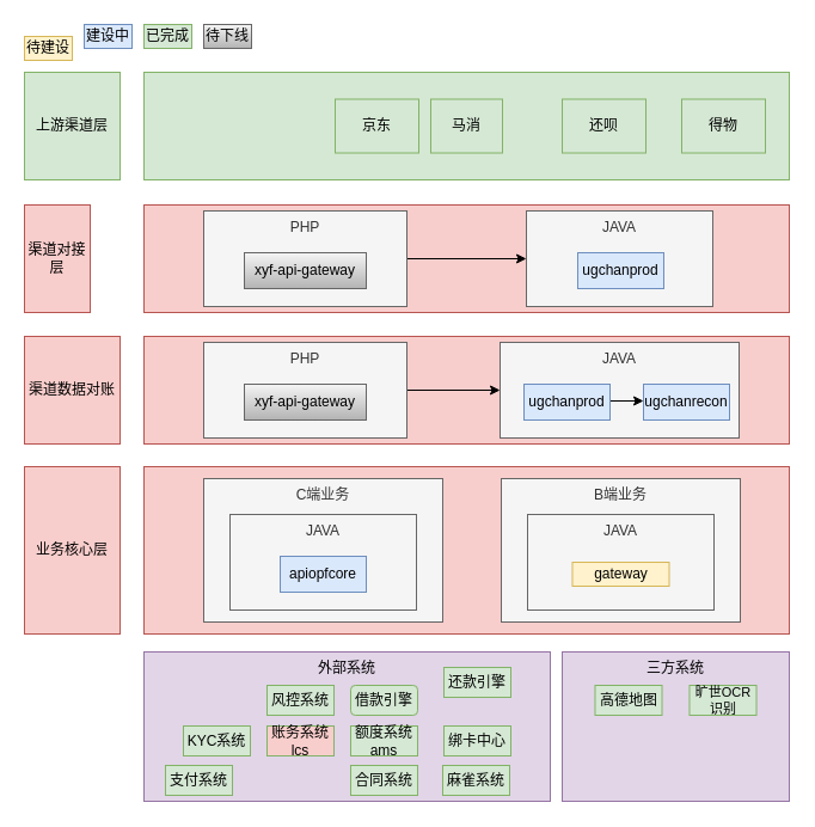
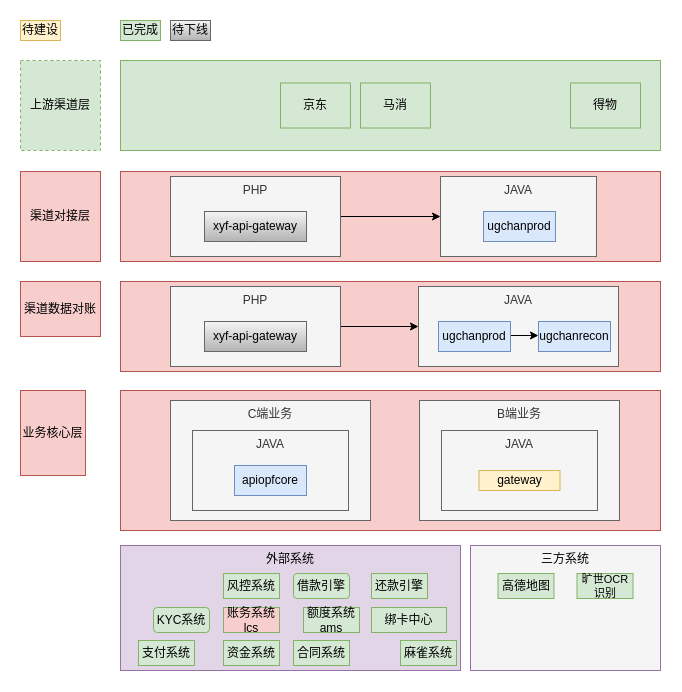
  <mxCell id="0" />
  <mxCell id="1" parent="0" />
- <mxCell id="2" value="上游渠道层" style="rounded=0;whiteSpace=wrap;html=1;labelBackgroundColor=none;fillColor=#d5e8d4;strokeColor=#82b366;" parent="1" vertex="1"><mxGeometry x="20" y="60" width="80" height="90" as="geometry" /></mxCell>
+ <mxCell id="2" value="上游渠道层" style="rounded=0;whiteSpace=wrap;html=1;labelBackgroundColor=none;fillColor=#d5e8d4;strokeColor=#82b366;dashed=1;" parent="1" vertex="1"><mxGeometry x="20" y="60" width="80" height="90" as="geometry" /></mxCell>
  <mxCell id="3" value="" style="rounded=0;whiteSpace=wrap;html=1;labelBackgroundColor=none;fillColor=#d5e8d4;strokeColor=#82b366;" parent="1" vertex="1"><mxGeometry x="120" y="60" width="540" height="90" as="geometry" /></mxCell>
  <mxCell id="4" value="京东" style="rounded=0;whiteSpace=wrap;html=1;labelBackgroundColor=none;fillColor=#d5e8d4;strokeColor=#82b366;" parent="1" vertex="1"><mxGeometry x="280" y="82.5" width="70" height="45" as="geometry" /></mxCell>
- <mxCell id="5" value="马消" style="rounded=0;whiteSpace=wrap;html=1;labelBackgroundColor=none;fillColor=#d5e8d4;strokeColor=#82b366;" parent="1" vertex="1"><mxGeometry x="360" y="82.5" width="60" height="45" as="geometry" /></mxCell>
- <mxCell id="6" value="还呗" style="rounded=0;whiteSpace=wrap;html=1;labelBackgroundColor=none;fillColor=#d5e8d4;strokeColor=#82b366;" parent="1" vertex="1"><mxGeometry x="470" y="82.5" width="70" height="45" as="geometry" /></mxCell>
+ <mxCell id="5" value="马消" style="rounded=0;whiteSpace=wrap;html=1;labelBackgroundColor=none;fillColor=#d5e8d4;strokeColor=#82b366;" parent="1" vertex="1"><mxGeometry x="360" y="82.5" width="70" height="45" as="geometry" /></mxCell>
  <mxCell id="7" value="得物" style="rounded=0;whiteSpace=wrap;html=1;labelBackgroundColor=none;fillColor=#d5e8d4;strokeColor=#82b366;" parent="1" vertex="1"><mxGeometry x="570" y="82.5" width="70" height="45" as="geometry" /></mxCell>
- <mxCell id="8" value="渠道对接层" style="rounded=0;whiteSpace=wrap;html=1;labelBackgroundColor=none;fillColor=#f8cecc;strokeColor=#b85450;" parent="1" vertex="1"><mxGeometry x="20" y="171" width="55" height="90" as="geometry" /></mxCell>
+ <mxCell id="8" value="渠道对接层" style="rounded=0;whiteSpace=wrap;html=1;labelBackgroundColor=none;fillColor=#f8cecc;strokeColor=#b85450;" parent="1" vertex="1"><mxGeometry x="20" y="171" width="80" height="90" as="geometry" /></mxCell>
  <mxCell id="9" value="" style="rounded=0;whiteSpace=wrap;html=1;labelBackgroundColor=none;fillColor=#f8cecc;strokeColor=#b85450;" parent="1" vertex="1"><mxGeometry x="120" y="171" width="540" height="90" as="geometry" /></mxCell>
  <mxCell id="10" value="JAVA" style="rounded=0;whiteSpace=wrap;html=1;verticalAlign=top;labelBackgroundColor=none;fillColor=#f5f5f5;fontColor=#333333;strokeColor=#666666;" parent="1" vertex="1"><mxGeometry x="440" y="176" width="156" height="80" as="geometry" /></mxCell>
  <mxCell id="11" value="ugchanprod" style="text;html=1;align=center;verticalAlign=middle;whiteSpace=wrap;rounded=0;labelBackgroundColor=none;fillColor=#dae8fc;strokeColor=#6c8ebf;" parent="1" vertex="1"><mxGeometry x="483" y="211" width="72" height="30" as="geometry" /></mxCell>
  <mxCell id="12" style="edgeStyle=orthogonalEdgeStyle;rounded=0;orthogonalLoop=1;jettySize=auto;html=1;" parent="1" source="13" target="10" edge="1"><mxGeometry relative="1" as="geometry" /></mxCell>
  <mxCell id="13" value="PHP" style="rounded=0;whiteSpace=wrap;html=1;verticalAlign=top;labelBackgroundColor=none;fillColor=#f5f5f5;fontColor=#333333;strokeColor=#666666;" parent="1" vertex="1"><mxGeometry x="170" y="176" width="170" height="80" as="geometry" /></mxCell>
  <mxCell id="14" value="xyf-api-gateway" style="text;html=1;align=center;verticalAlign=middle;whiteSpace=wrap;rounded=0;labelBackgroundColor=none;fillColor=#f5f5f5;gradientColor=#b3b3b3;strokeColor=#666666;" parent="1" vertex="1"><mxGeometry x="204" y="211" width="102" height="30" as="geometry" /></mxCell>
- <mxCell id="15" value="待建设" style="rounded=0;whiteSpace=wrap;html=1;fillColor=#fff2cc;strokeColor=#d6b656;" parent="1" vertex="1"><mxGeometry x="20" y="30" width="40" height="20" as="geometry" /></mxCell>
- <mxCell id="16" value="建设中" style="rounded=0;whiteSpace=wrap;html=1;fillColor=#dae8fc;strokeColor=#6c8ebf;" parent="1" vertex="1"><mxGeometry x="70" y="20" width="40" height="20" as="geometry" /></mxCell>
+ <mxCell id="15" value="待建设" style="rounded=0;whiteSpace=wrap;html=1;fillColor=#fff2cc;strokeColor=#d6b656;" parent="1" vertex="1"><mxGeometry x="20" y="20" width="40" height="20" as="geometry" /></mxCell>
  <mxCell id="17" value="已完成" style="rounded=0;whiteSpace=wrap;html=1;fillColor=#d5e8d4;strokeColor=#82b366;" parent="1" vertex="1"><mxGeometry x="120" y="20" width="40" height="20" as="geometry" /></mxCell>
  <mxCell id="18" value="待下线" style="rounded=0;whiteSpace=wrap;html=1;fillColor=#f5f5f5;strokeColor=#666666;gradientColor=#b3b3b3;" parent="1" vertex="1"><mxGeometry x="170" y="20" width="40" height="20" as="geometry" /></mxCell>
- <mxCell id="19" value="渠道数据对账" style="rounded=0;whiteSpace=wrap;html=1;labelBackgroundColor=none;fillColor=#f8cecc;strokeColor=#b85450;" vertex="1" parent="1"><mxGeometry x="20" y="281" width="80" height="90" as="geometry" /></mxCell>
+ <mxCell id="19" value="渠道数据对账" style="rounded=0;whiteSpace=wrap;html=1;labelBackgroundColor=none;fillColor=#f8cecc;strokeColor=#b85450;" vertex="1" parent="1"><mxGeometry x="20" y="281" width="80" height="55" as="geometry" /></mxCell>
  <mxCell id="20" value="" style="rounded=0;whiteSpace=wrap;html=1;labelBackgroundColor=none;fillColor=#f8cecc;strokeColor=#b85450;" vertex="1" parent="1"><mxGeometry x="120" y="281" width="540" height="90" as="geometry" /></mxCell>
  <mxCell id="21" value="JAVA" style="rounded=0;whiteSpace=wrap;html=1;verticalAlign=top;labelBackgroundColor=none;fillColor=#f5f5f5;fontColor=#333333;strokeColor=#666666;" vertex="1" parent="1"><mxGeometry x="418" y="286" width="200" height="80" as="geometry" /></mxCell>
  <mxCell id="22" value="ugchanrecon" style="text;html=1;align=center;verticalAlign=middle;whiteSpace=wrap;rounded=0;labelBackgroundColor=none;fillColor=#dae8fc;strokeColor=#6c8ebf;" vertex="1" parent="1"><mxGeometry x="538" y="321" width="72" height="30" as="geometry" /></mxCell>
  <mxCell id="23" style="edgeStyle=orthogonalEdgeStyle;rounded=0;orthogonalLoop=1;jettySize=auto;html=1;" edge="1" parent="1" source="24" target="21"><mxGeometry relative="1" as="geometry" /></mxCell>
  <mxCell id="24" value="PHP" style="rounded=0;whiteSpace=wrap;html=1;verticalAlign=top;labelBackgroundColor=none;fillColor=#f5f5f5;fontColor=#333333;strokeColor=#666666;" vertex="1" parent="1"><mxGeometry x="170" y="286" width="170" height="80" as="geometry" /></mxCell>
  <mxCell id="25" value="xyf-api-gateway" style="text;html=1;align=center;verticalAlign=middle;whiteSpace=wrap;rounded=0;labelBackgroundColor=none;fillColor=#f5f5f5;gradientColor=#b3b3b3;strokeColor=#666666;" vertex="1" parent="1"><mxGeometry x="204" y="321" width="102" height="30" as="geometry" /></mxCell>
  <mxCell id="26" style="edgeStyle=orthogonalEdgeStyle;rounded=0;orthogonalLoop=1;jettySize=auto;html=1;entryX=0;entryY=0.5;entryDx=0;entryDy=0;" edge="1" parent="1"><mxGeometry relative="1" as="geometry"><mxPoint x="510" y="335" as="sourcePoint" /><mxPoint x="538" y="335" as="targetPoint" /></mxGeometry></mxCell>
  <mxCell id="27" value="ugchanprod" style="text;html=1;align=center;verticalAlign=middle;whiteSpace=wrap;rounded=0;labelBackgroundColor=none;fillColor=#dae8fc;strokeColor=#6c8ebf;" vertex="1" parent="1"><mxGeometry x="438" y="321" width="72" height="30" as="geometry" /></mxCell>
- <mxCell id="28" value="业务核心层" style="rounded=0;whiteSpace=wrap;html=1;labelBackgroundColor=none;fillColor=#f8cecc;strokeColor=#b85450;" vertex="1" parent="1"><mxGeometry x="20" y="390" width="80" height="140" as="geometry" /></mxCell>
+ <mxCell id="28" value="业务核心层" style="rounded=0;whiteSpace=wrap;html=1;labelBackgroundColor=none;fillColor=#f8cecc;strokeColor=#b85450;" vertex="1" parent="1"><mxGeometry x="20" y="390" width="65" height="85" as="geometry" /></mxCell>
  <mxCell id="29" value="" style="rounded=0;whiteSpace=wrap;html=1;labelBackgroundColor=none;fillColor=#f8cecc;strokeColor=#b85450;" vertex="1" parent="1"><mxGeometry x="120" y="390" width="540" height="140" as="geometry" /></mxCell>
  <mxCell id="30" value="C端业务" style="rounded=0;whiteSpace=wrap;html=1;verticalAlign=top;labelBackgroundColor=none;fillColor=#f5f5f5;fontColor=#333333;strokeColor=#666666;" vertex="1" parent="1"><mxGeometry x="170" y="400" width="200" height="120" as="geometry" /></mxCell>
  <mxCell id="31" value="B端业务" style="rounded=0;whiteSpace=wrap;html=1;verticalAlign=top;labelBackgroundColor=none;fillColor=#f5f5f5;fontColor=#333333;strokeColor=#666666;" vertex="1" parent="1"><mxGeometry x="419" y="400" width="200" height="120" as="geometry" /></mxCell>
  <mxCell id="32" value="JAVA" style="rounded=0;whiteSpace=wrap;html=1;verticalAlign=top;labelBackgroundColor=none;fillColor=#f5f5f5;fontColor=#333333;strokeColor=#666666;" vertex="1" parent="1"><mxGeometry x="441" y="430" width="156" height="80" as="geometry" /></mxCell>
  <mxCell id="33" value="gateway" style="rounded=0;whiteSpace=wrap;html=1;fillColor=#fff2cc;strokeColor=#d6b656;" vertex="1" parent="1"><mxGeometry x="478.5" y="470" width="81" height="20" as="geometry" /></mxCell>
  <mxCell id="34" value="JAVA" style="rounded=0;whiteSpace=wrap;html=1;verticalAlign=top;labelBackgroundColor=none;fillColor=#f5f5f5;fontColor=#333333;strokeColor=#666666;" vertex="1" parent="1"><mxGeometry x="192" y="430" width="156" height="80" as="geometry" /></mxCell>
  <mxCell id="35" value="apiopfcore" style="text;html=1;align=center;verticalAlign=middle;whiteSpace=wrap;rounded=0;labelBackgroundColor=none;fillColor=#dae8fc;strokeColor=#6c8ebf;" vertex="1" parent="1"><mxGeometry x="234" y="465" width="72" height="30" as="geometry" /></mxCell>
  <mxCell id="36" value="外部系统" style="rounded=0;whiteSpace=wrap;html=1;labelBackgroundColor=none;fillColor=#e1d5e7;strokeColor=#9673a6;verticalAlign=top;" vertex="1" parent="1"><mxGeometry x="120" y="545" width="340" height="125" as="geometry" /></mxCell>
  <mxCell id="37" value="风控系统" style="rounded=0;whiteSpace=wrap;html=1;labelBackgroundColor=none;fillColor=#d5e8d4;strokeColor=#82b366;" vertex="1" parent="1"><mxGeometry x="223" y="573" width="56" height="25" as="geometry" /></mxCell>
- <mxCell id="38" value="三方系统" style="rounded=0;whiteSpace=wrap;html=1;labelBackgroundColor=none;fillColor=#e1d5e7;strokeColor=#9673a6;verticalAlign=top;" vertex="1" parent="1"><mxGeometry x="470" y="545" width="190" height="125" as="geometry" /></mxCell>
+ <mxCell id="38" value="三方系统" style="rounded=0;whiteSpace=wrap;html=1;labelBackgroundColor=none;fillColor=#f5f5f5;strokeColor=#9673a6;verticalAlign=top;" vertex="1" parent="1"><mxGeometry x="470" y="545" width="190" height="125" as="geometry" /></mxCell>
  <mxCell id="39" value="借款引擎" style="whiteSpace=wrap;html=1;labelBackgroundColor=none;fillColor=#d5e8d4;strokeColor=#82b366;rounded=1;" vertex="1" parent="1"><mxGeometry x="293" y="573" width="56" height="25" as="geometry" /></mxCell>
- <mxCell id="40" value="KYC系统" style="rounded=0;whiteSpace=wrap;html=1;labelBackgroundColor=none;fillColor=#d5e8d4;strokeColor=#82b366;" vertex="1" parent="1"><mxGeometry x="153" y="607" width="56" height="25" as="geometry" /></mxCell>
- <mxCell id="41" value="还款引擎" style="rounded=0;whiteSpace=wrap;html=1;labelBackgroundColor=none;fillColor=#d5e8d4;strokeColor=#82b366;" vertex="1" parent="1"><mxGeometry x="371" y="558" width="56" height="25" as="geometry" /></mxCell>
+ <mxCell id="40" value="KYC系统" style="whiteSpace=wrap;html=1;labelBackgroundColor=none;fillColor=#d5e8d4;strokeColor=#82b366;rounded=1;" vertex="1" parent="1"><mxGeometry x="153" y="607" width="56" height="25" as="geometry" /></mxCell>
+ <mxCell id="41" value="还款引擎" style="rounded=0;whiteSpace=wrap;html=1;labelBackgroundColor=none;fillColor=#d5e8d4;strokeColor=#82b366;" vertex="1" parent="1"><mxGeometry x="371" y="573" width="56" height="25" as="geometry" /></mxCell>
  <mxCell id="42" value="账务系统lcs" style="rounded=0;whiteSpace=wrap;html=1;labelBackgroundColor=none;fillColor=#f8cecc;strokeColor=#82b366;" vertex="1" parent="1"><mxGeometry x="223" y="607" width="56" height="25" as="geometry" /></mxCell>
- <mxCell id="43" value="额度系统ams" style="rounded=0;whiteSpace=wrap;html=1;labelBackgroundColor=none;fillColor=#d5e8d4;strokeColor=#82b366;" vertex="1" parent="1"><mxGeometry x="293" y="607" width="56" height="25" as="geometry" /></mxCell>
- <mxCell id="44" value="绑卡中心" style="rounded=0;whiteSpace=wrap;html=1;labelBackgroundColor=none;fillColor=#d5e8d4;strokeColor=#82b366;" vertex="1" parent="1"><mxGeometry x="371" y="607" width="56" height="25" as="geometry" /></mxCell>
+ <mxCell id="43" value="额度系统ams" style="rounded=0;whiteSpace=wrap;html=1;labelBackgroundColor=none;fillColor=#d5e8d4;strokeColor=#82b366;" vertex="1" parent="1"><mxGeometry x="303" y="607" width="56" height="25" as="geometry" /></mxCell>
+ <mxCell id="44" value="绑卡中心" style="rounded=0;whiteSpace=wrap;html=1;labelBackgroundColor=none;fillColor=#d5e8d4;strokeColor=#82b366;" vertex="1" parent="1"><mxGeometry x="371" y="607" width="75" height="25" as="geometry" /></mxCell>
  <mxCell id="45" value="支付系统" style="rounded=0;whiteSpace=wrap;html=1;labelBackgroundColor=none;fillColor=#d5e8d4;strokeColor=#82b366;" vertex="1" parent="1"><mxGeometry x="138" y="640" width="56" height="25" as="geometry" /></mxCell>
+ <mxCell id="46" value="资金系统" style="rounded=0;whiteSpace=wrap;html=1;labelBackgroundColor=none;fillColor=#d5e8d4;strokeColor=#82b366;" vertex="1" parent="1"><mxGeometry x="223" y="640" width="56" height="25" as="geometry" /></mxCell>
  <mxCell id="47" value="合同系统" style="rounded=0;whiteSpace=wrap;html=1;labelBackgroundColor=none;fillColor=#d5e8d4;strokeColor=#82b366;" vertex="1" parent="1"><mxGeometry x="293" y="640" width="56" height="25" as="geometry" /></mxCell>
- <mxCell id="48" value="麻雀系统" style="rounded=0;whiteSpace=wrap;html=1;labelBackgroundColor=none;fillColor=#d5e8d4;strokeColor=#82b366;" vertex="1" parent="1"><mxGeometry x="370" y="640" width="56" height="25" as="geometry" /></mxCell>
+ <mxCell id="48" value="麻雀系统" style="rounded=0;whiteSpace=wrap;html=1;labelBackgroundColor=none;fillColor=#d5e8d4;strokeColor=#82b366;" vertex="1" parent="1"><mxGeometry x="400" y="640" width="56" height="25" as="geometry" /></mxCell>
  <mxCell id="49" value="高德地图" style="rounded=0;whiteSpace=wrap;html=1;labelBackgroundColor=none;fillColor=#d5e8d4;strokeColor=#82b366;" vertex="1" parent="1"><mxGeometry x="497.5" y="573" width="56" height="25" as="geometry" /></mxCell>
  <mxCell id="50" value="旷世OCR识别" style="rounded=0;whiteSpace=wrap;html=1;labelBackgroundColor=none;fillColor=#d5e8d4;strokeColor=#82b366;fontSize=11;" vertex="1" parent="1"><mxGeometry x="576.5" y="573" width="56" height="25" as="geometry" /></mxCell>
